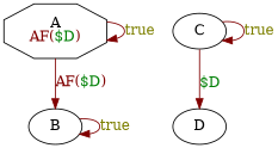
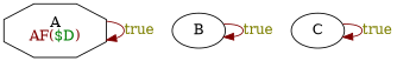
  digraph {
    edge [color="0.0 1 0.5"]
    n1 [label=<A<BR/><FONT COLOR="0.0 1 0.5">AF(<FONT COLOR="0.34 1 0.5">$D</FONT>)</FONT>> shape=octagon]
    n2 [label=<B>]
    n3 [label=<C>]
-   n4 [label=<D>]
    n1 -> n1 [label=<<FONT COLOR="0.17 1 0.5">true</FONT>>]
-   n1 -> n2 [label=<<FONT COLOR="0.0 1 0.5">AF(<FONT COLOR="0.34 1 0.5">$D</FONT>)</FONT>>]
    n2 -> n2 [label=<<FONT COLOR="0.17 1 0.5">true</FONT>>]
    n3 -> n3 [label=<<FONT COLOR="0.17 1 0.5">true</FONT>>]
-   n3 -> n4 [label=<<FONT COLOR="0.34 1 0.5">$D</FONT>>]
  }
